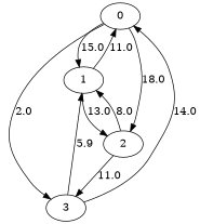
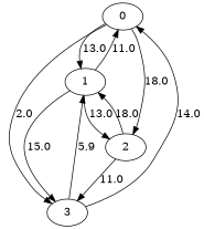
  digraph {
    0
    1
    2
    3
-   0 -> 1 [label=15.0]
+   0 -> 1 [label=13.0]
    0 -> 2 [label=18.0]
    0 -> 3 [label=2.0]
    1 -> 0 [label=11.0]
    1 -> 2 [label=13.0]
-   2 -> 1 [label=8.0]
+   1 -> 3 [label=15.0]
+   2 -> 1 [label=18.0]
    2 -> 3 [label=11.0]
    3 -> 0 [label=14.0]
    3 -> 1 [label=5.9]
  }
